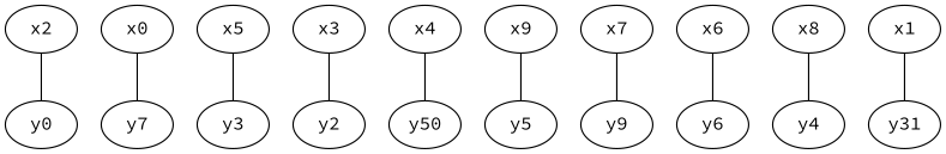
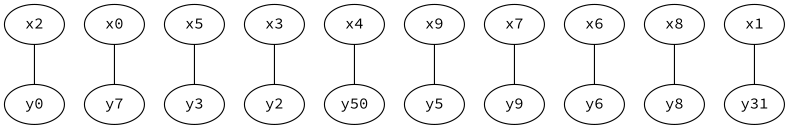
  strict graph {
    fontname="Source Code Pro"
    node [fontname="Source Code Pro"]
    edge [fontname="Source Code Pro"]
    x2
    y0
    x0
    y7
    x5
    y3
    x3
    y2
    n9 [label=y50]
    x4
    n11 [label=y5]
    x9
    x7
    y9
    x6
    y6
    x8
-   y8 [label=y4]
+   y8
    n19 [label=y31]
    x1
    x2 -- y0
    x0 -- y7
    x5 -- y3
    x3 -- y2
    x4 -- n9
    x9 -- n11
    x7 -- y9
    x6 -- y6
    x8 -- y8
    x1 -- n19
  }
